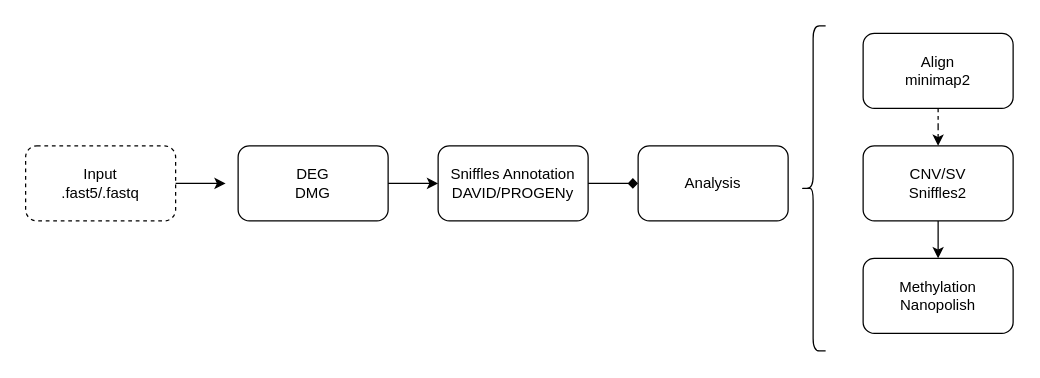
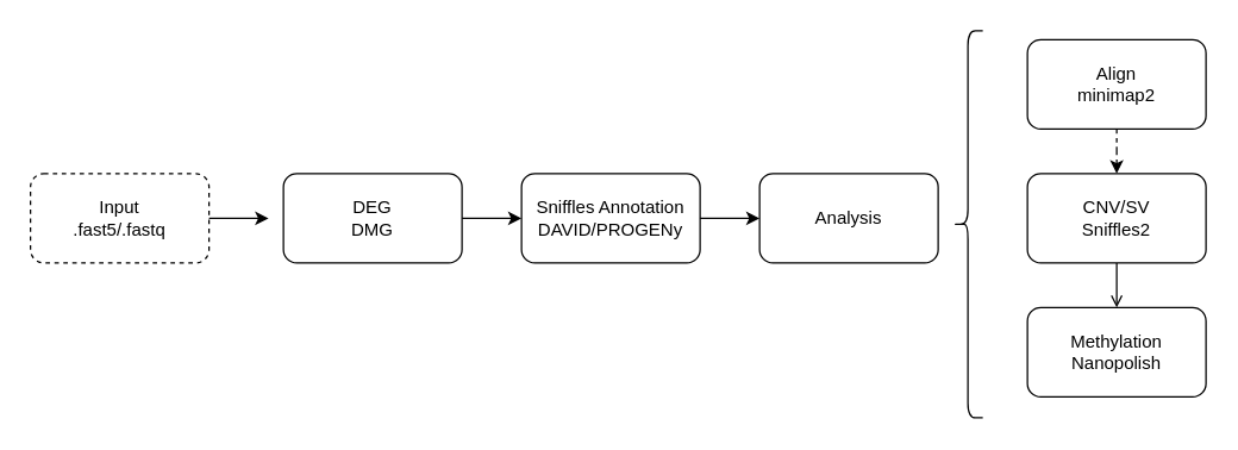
  <mxCell id="0" />
  <mxCell id="1" parent="0" />
  <mxCell id="2" value="" style="edgeStyle=orthogonalEdgeStyle;orthogonalLoop=1;jettySize=auto;html=1;" edge="1" parent="1" source="3"><mxGeometry relative="1" as="geometry"><mxPoint x="180" y="146" as="targetPoint" /></mxGeometry></mxCell>
  <mxCell id="3" value="Input&lt;div&gt;.fast5/.fastq&lt;/div&gt;" style="rounded=1;whiteSpace=wrap;html=1;fillColor=none;dashed=1;" vertex="1" parent="1"><mxGeometry x="20" y="116" width="120" height="60" as="geometry" /></mxCell>
  <mxCell id="4" value="" style="shape=curlyBracket;whiteSpace=wrap;html=1;rounded=1;labelPosition=left;verticalLabelPosition=middle;align=right;verticalAlign=middle;" vertex="1" parent="1"><mxGeometry x="640" y="20" width="20" height="260" as="geometry" /></mxCell>
  <mxCell id="5" value="" style="edgeStyle=orthogonalEdgeStyle;orthogonalLoop=1;jettySize=auto;html=1;dashed=1;" edge="1" parent="1" source="6" target="8"><mxGeometry relative="1" as="geometry" /></mxCell>
  <mxCell id="6" value="Align&lt;div&gt;minimap2&lt;/div&gt;" style="rounded=1;whiteSpace=wrap;html=1;fillColor=none;" vertex="1" parent="1"><mxGeometry x="690" y="26" width="120" height="60" as="geometry" /></mxCell>
- <mxCell id="7" value="" style="edgeStyle=orthogonalEdgeStyle;orthogonalLoop=1;jettySize=auto;html=1;" edge="1" parent="1" source="8" target="9"><mxGeometry relative="1" as="geometry" /></mxCell>
+ <mxCell id="7" value="" style="edgeStyle=orthogonalEdgeStyle;orthogonalLoop=1;jettySize=auto;html=1;endArrow=open;" edge="1" parent="1" source="8" target="9"><mxGeometry relative="1" as="geometry" /></mxCell>
  <mxCell id="8" value="CNV/SV&lt;div&gt;Sniffles2&lt;/div&gt;" style="rounded=1;whiteSpace=wrap;html=1;fillColor=none;" vertex="1" parent="1"><mxGeometry x="690" y="116" width="120" height="60" as="geometry" /></mxCell>
  <mxCell id="9" value="Methylation&lt;div&gt;Nanopolish&lt;/div&gt;" style="whiteSpace=wrap;html=1;fillColor=none;rounded=1;" vertex="1" parent="1"><mxGeometry x="690" y="206" width="120" height="60" as="geometry" /></mxCell>
  <mxCell id="10" value="" style="edgeStyle=orthogonalEdgeStyle;orthogonalLoop=1;jettySize=auto;html=1;" edge="1" parent="1" source="11" target="13"><mxGeometry relative="1" as="geometry" /></mxCell>
  <mxCell id="11" value="DEG&lt;div&gt;DMG&lt;/div&gt;" style="rounded=1;whiteSpace=wrap;html=1;fillColor=none;" vertex="1" parent="1"><mxGeometry x="190" y="116" width="120" height="60" as="geometry" /></mxCell>
- <mxCell id="12" value="" style="edgeStyle=orthogonalEdgeStyle;orthogonalLoop=1;jettySize=auto;html=1;endArrow=diamond;" edge="1" parent="1" source="13" target="14"><mxGeometry relative="1" as="geometry" /></mxCell>
+ <mxCell id="12" value="" style="edgeStyle=orthogonalEdgeStyle;orthogonalLoop=1;jettySize=auto;html=1;" edge="1" parent="1" source="13" target="14"><mxGeometry relative="1" as="geometry" /></mxCell>
  <mxCell id="13" value="Sniffles Annotation&lt;div&gt;DAVID/PROGENy&lt;/div&gt;" style="whiteSpace=wrap;html=1;fillColor=none;rounded=1;" vertex="1" parent="1"><mxGeometry x="350" y="116" width="120" height="60" as="geometry" /></mxCell>
  <mxCell id="14" value="Analysis" style="whiteSpace=wrap;html=1;fillColor=none;rounded=1;" vertex="1" parent="1"><mxGeometry x="510" y="116" width="120" height="60" as="geometry" /></mxCell>
